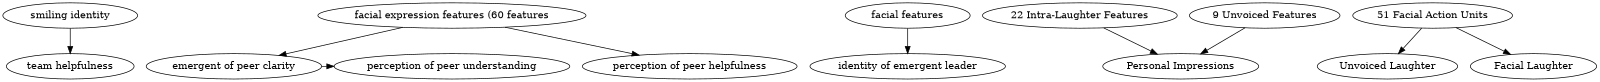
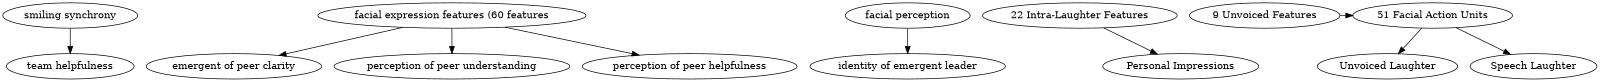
  digraph {
    rankdir=TB
    splines=true
-   "smiling synchrony" [label="smiling identity"]
+   "smiling synchrony"
    "facial expression features (60 features"
-   "facial features"
+   "facial features" [label="facial perception"]
    n4 [label="22 Intra-Laughter Features"]
    "51 Facial Action Units"
    n6 [label="9 Unvoiced Features"]
    n7 [label="team helpfulness"]
    n8 [label="Personal Impressions"]
    "identity of emergent leader"
    "perception of peer understanding"
    "Unvoiced Laughter"
-   "Speech Laughter" [label="Facial Laughter"]
+   "Speech Laughter"
    n13 [label="emergent of peer clarity"]
    "perception of peer helpfulness"
    subgraph sub_1 {
      rank=same
      "smiling synchrony"
      "facial expression features (60 features"
      "facial features"
      n4
      "51 Facial Action Units"
      n6
    }
    subgraph sub_2 {
      rank=same
      n7
      n8
      "identity of emergent leader"
      "perception of peer understanding"
      "Unvoiced Laughter"
      "Speech Laughter"
      n13
      "perception of peer helpfulness"
    }
    "smiling synchrony" -> n7
-   n13 -> "perception of peer understanding"
+   "facial expression features (60 features" -> "perception of peer understanding"
    "facial expression features (60 features" -> n13
    "facial expression features (60 features" -> "perception of peer helpfulness"
    "facial features" -> "identity of emergent leader"
    n4 -> n8
    "51 Facial Action Units" -> "Unvoiced Laughter"
    "51 Facial Action Units" -> "Speech Laughter"
-   n6 -> n8
+   n6 -> "51 Facial Action Units"
  }
